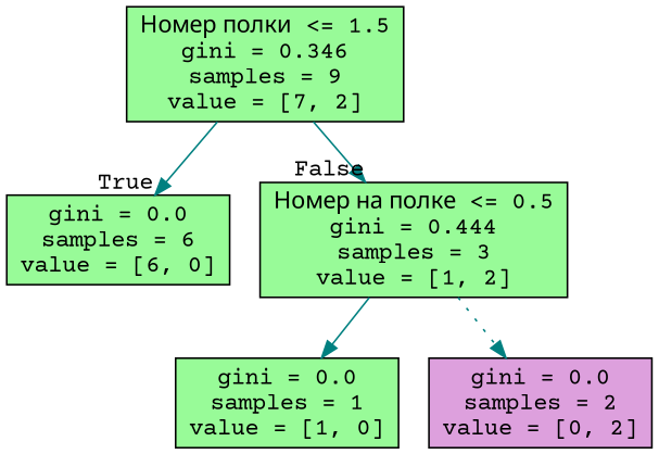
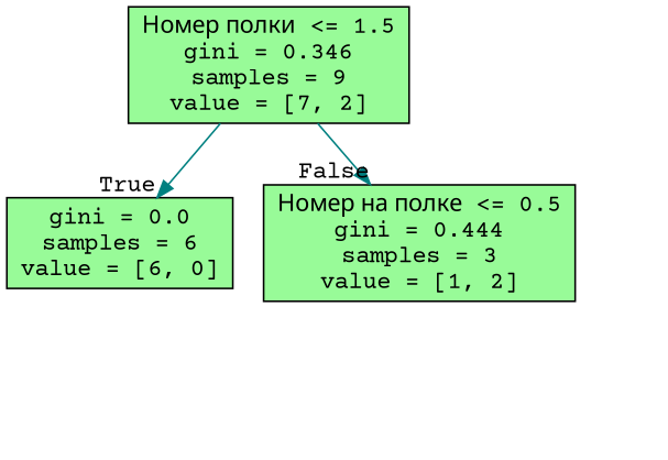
  digraph {
    fontname="Courier Prime"
    node [color=black fillcolor=palegreen fontname="Courier Prime" shape=box style=filled]
    edge [color=teal fontname="Courier Prime" style=solid]
    n1 [label="Номер полки <= 1.5\ngini = 0.346\nsamples = 9\nvalue = [7, 2]"]
    n2 [label="gini = 0.0\nsamples = 6\nvalue = [6, 0]"]
    n3 [label="Номер на полке <= 0.5\ngini = 0.444\nsamples = 3\nvalue = [1, 2]"]
-   n4 [label="gini = 0.0\nsamples = 1\nvalue = [1, 0]"]
-   n5 [fillcolor=plum label="gini = 0.0\nsamples = 2\nvalue = [0, 2]"]
    n1 -> n2 [headlabel=True labelangle=45 labeldistance=2.5]
    n1 -> n3 [headlabel=False labelangle=-45 labeldistance=2.5]
-   n3 -> n4
-   n3 -> n5 [style=dotted]
  }
